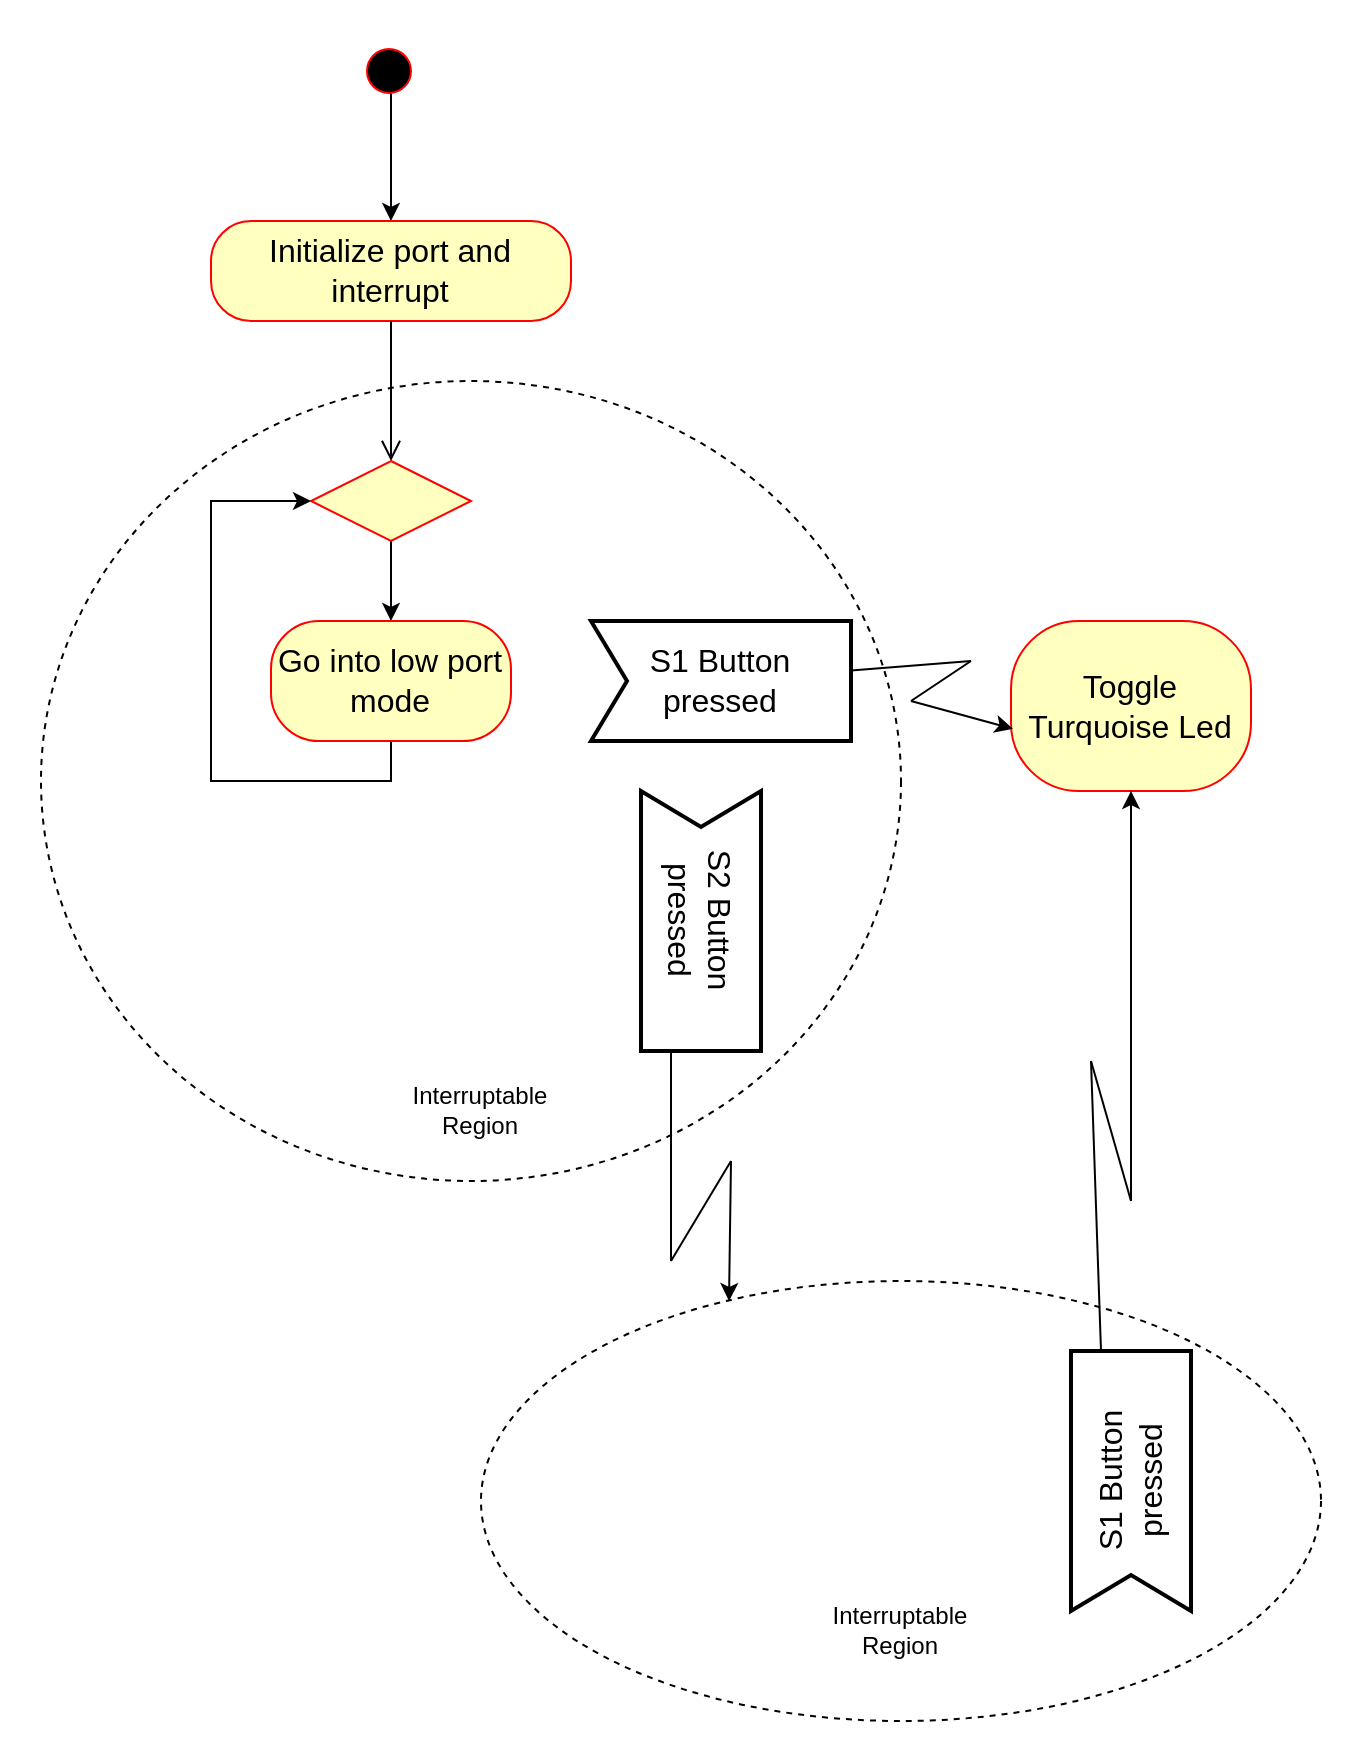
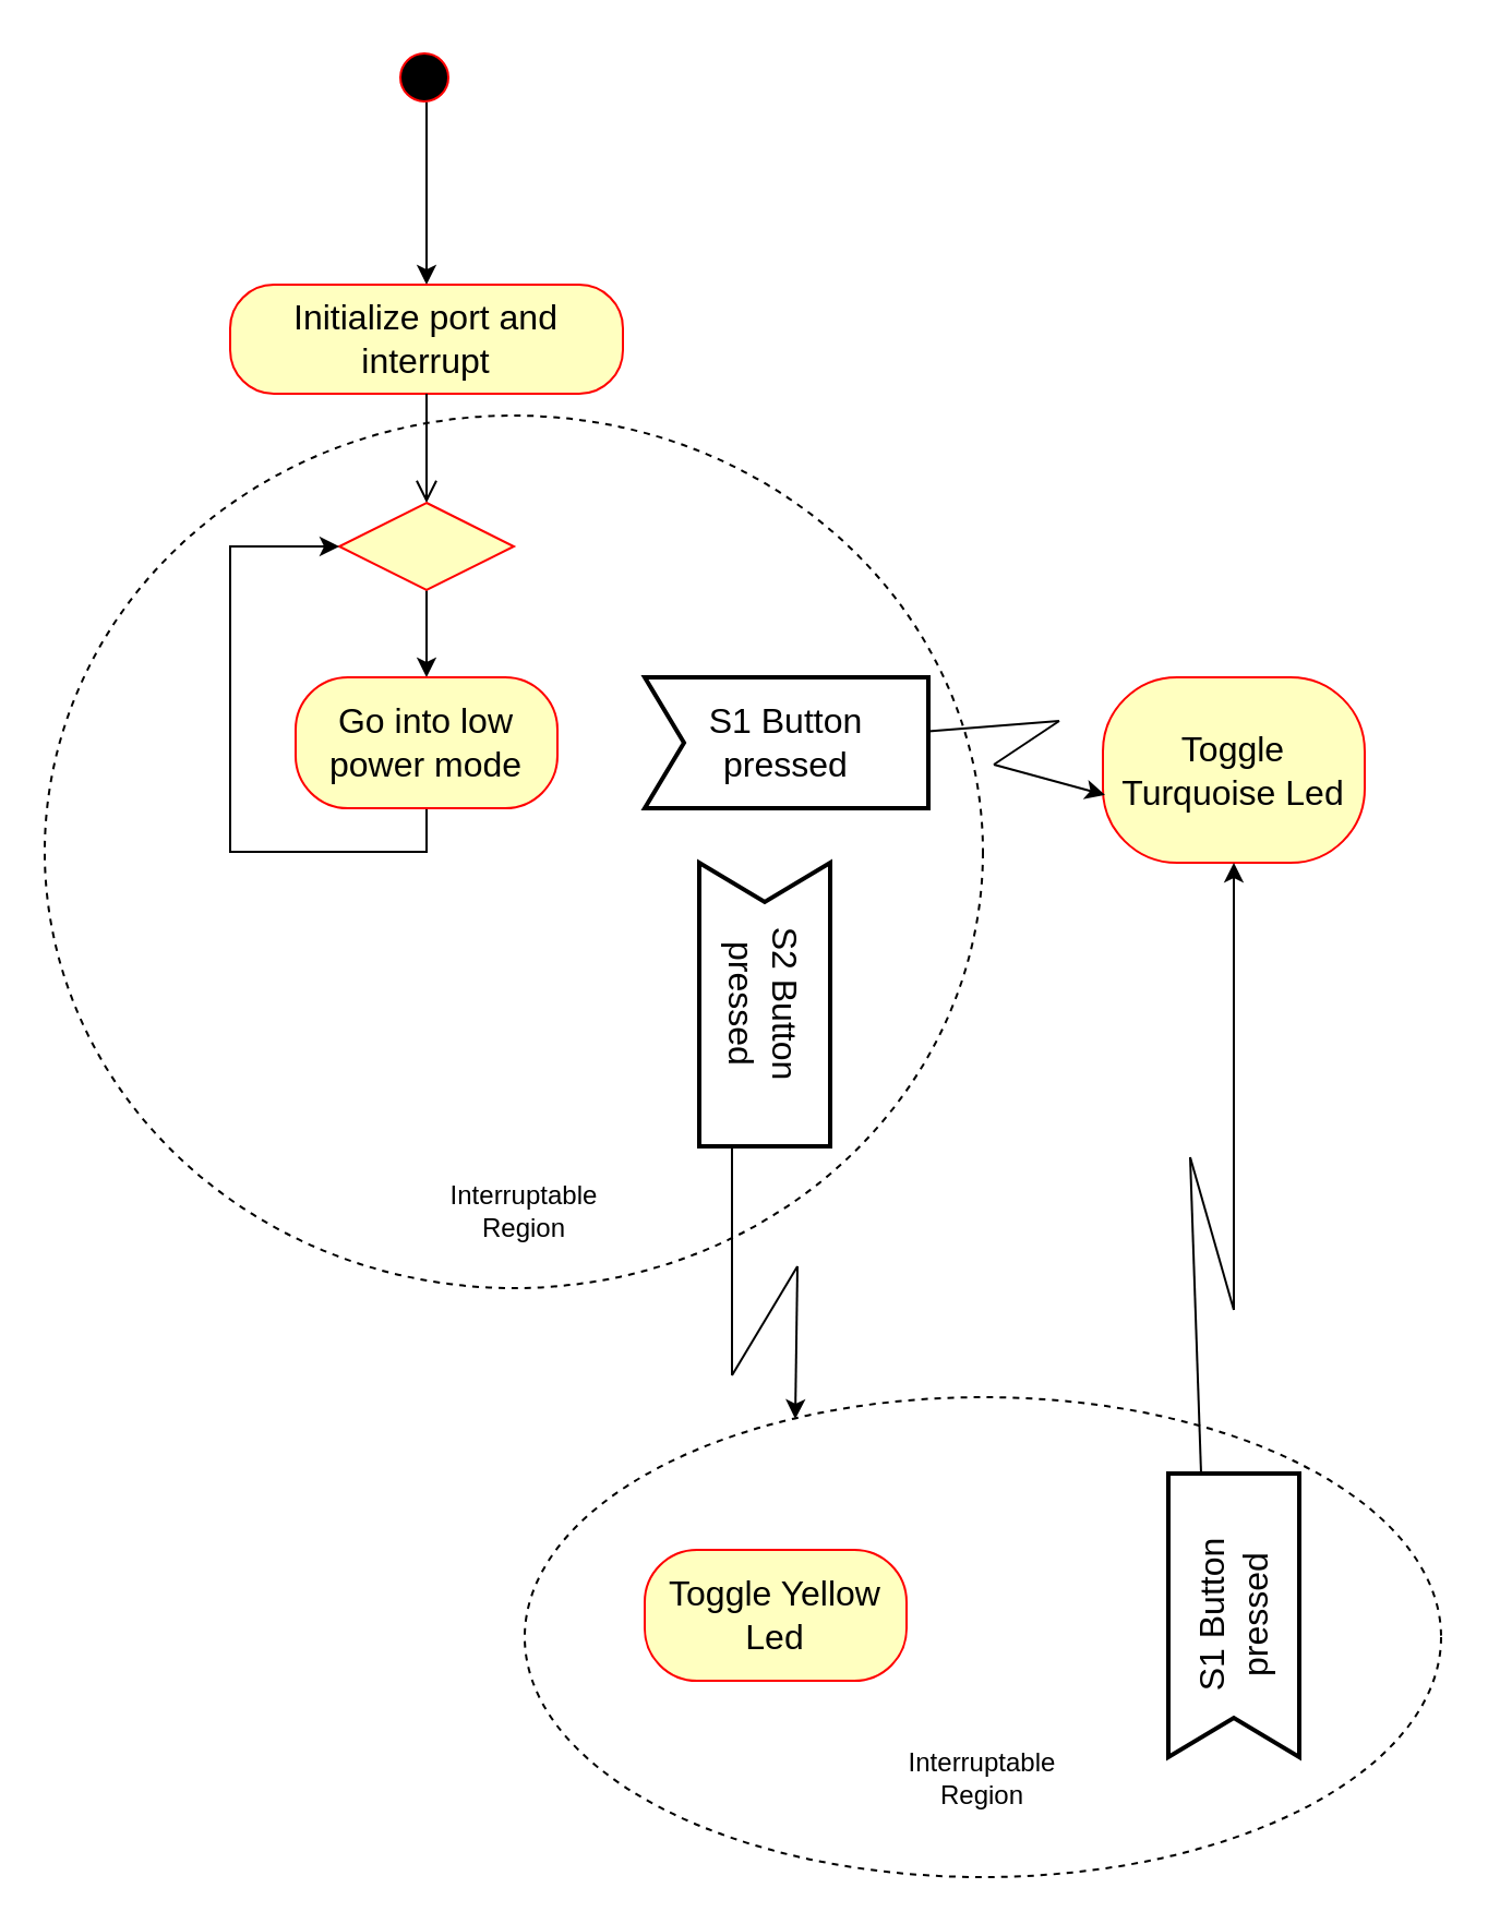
  <mxCell id="0" />
  <mxCell id="1" parent="0" />
  <mxCell id="2" value="" style="ellipse;whiteSpace=wrap;html=1;dashed=1;" vertex="1" parent="1"><mxGeometry x="240" y="640" width="420" height="220" as="geometry" /></mxCell>
  <mxCell id="3" value="" style="ellipse;whiteSpace=wrap;html=1;dashed=1;" vertex="1" parent="1"><mxGeometry x="20" y="190" width="430" height="400" as="geometry" /></mxCell>
  <mxCell id="4" style="edgeStyle=orthogonalEdgeStyle;rounded=0;orthogonalLoop=1;jettySize=auto;html=1;exitX=0.533;exitY=0.871;exitDx=0;exitDy=0;entryX=0.5;entryY=0;entryDx=0;entryDy=0;strokeColor=#000000;exitPerimeter=0;" edge="1" parent="1" source="5" target="6"><mxGeometry relative="1" as="geometry" /></mxCell>
  <mxCell id="5" value="" style="ellipse;html=1;shape=startState;fillColor=#000000;strokeColor=#ff0000;" vertex="1" parent="1"><mxGeometry x="179" y="20" width="30" height="30" as="geometry" /></mxCell>
- <mxCell id="6" value="&lt;font style=&quot;font-size: 16px&quot;&gt;Initialize port and interrupt&lt;/font&gt;" style="rounded=1;whiteSpace=wrap;html=1;arcSize=40;fontColor=#000000;fillColor=#ffffc0;strokeColor=#ff0000;" vertex="1" parent="1"><mxGeometry x="105" y="110" width="180" height="50" as="geometry" /></mxCell>
+ <mxCell id="6" value="&lt;font style=&quot;font-size: 16px&quot;&gt;Initialize port and interrupt&lt;/font&gt;" style="rounded=1;whiteSpace=wrap;html=1;arcSize=40;fontColor=#000000;fillColor=#ffffc0;strokeColor=#ff0000;" vertex="1" parent="1"><mxGeometry x="105" y="130" width="180" height="50" as="geometry" /></mxCell>
  <mxCell id="7" value="" style="edgeStyle=orthogonalEdgeStyle;html=1;verticalAlign=bottom;endArrow=open;endSize=8;strokeColor=#000000;entryX=0.5;entryY=0;entryDx=0;entryDy=0;" edge="1" source="6" parent="1" target="9"><mxGeometry relative="1" as="geometry"><mxPoint x="195" y="210" as="targetPoint" /></mxGeometry></mxCell>
  <mxCell id="8" style="edgeStyle=orthogonalEdgeStyle;rounded=0;orthogonalLoop=1;jettySize=auto;html=1;exitX=0.5;exitY=1;exitDx=0;exitDy=0;entryX=0.5;entryY=0;entryDx=0;entryDy=0;" edge="1" parent="1" source="9" target="11"><mxGeometry relative="1" as="geometry" /></mxCell>
  <mxCell id="9" value="" style="rhombus;whiteSpace=wrap;html=1;fillColor=#ffffc0;strokeColor=#ff0000;" vertex="1" parent="1"><mxGeometry x="155" y="230" width="80" height="40" as="geometry" /></mxCell>
  <mxCell id="10" style="edgeStyle=orthogonalEdgeStyle;rounded=0;orthogonalLoop=1;jettySize=auto;html=1;exitX=0.5;exitY=1;exitDx=0;exitDy=0;entryX=0;entryY=0.5;entryDx=0;entryDy=0;" edge="1" parent="1" source="11" target="9"><mxGeometry relative="1" as="geometry"><mxPoint x="95" y="310" as="targetPoint" /><Array as="points"><mxPoint x="195" y="390" /><mxPoint x="105" y="390" /><mxPoint x="105" y="250" /></Array></mxGeometry></mxCell>
- <mxCell id="11" value="&lt;font style=&quot;font-size: 16px&quot;&gt;Go into low port mode&lt;/font&gt;" style="rounded=1;whiteSpace=wrap;html=1;arcSize=40;fontColor=#000000;fillColor=#ffffc0;strokeColor=#ff0000;" vertex="1" parent="1"><mxGeometry x="135" y="310" width="120" height="60" as="geometry" /></mxCell>
+ <mxCell id="11" value="&lt;font style=&quot;font-size: 16px&quot;&gt;Go into low power mode&lt;/font&gt;" style="rounded=1;whiteSpace=wrap;html=1;arcSize=40;fontColor=#000000;fillColor=#ffffc0;strokeColor=#ff0000;" vertex="1" parent="1"><mxGeometry x="135" y="310" width="120" height="60" as="geometry" /></mxCell>
  <mxCell id="12" value="&lt;font style=&quot;font-size: 16px&quot;&gt;S1 Button pressed&lt;/font&gt;" style="html=1;shape=mxgraph.sysml.accEvent;strokeWidth=2;whiteSpace=wrap;align=center;" vertex="1" parent="1"><mxGeometry x="295" y="310" width="130" height="60" as="geometry" /></mxCell>
  <mxCell id="13" value="&lt;span style=&quot;font-size: 16px&quot;&gt;Toggle Turquoise Led&lt;/span&gt;" style="rounded=1;whiteSpace=wrap;html=1;arcSize=40;fontColor=#000000;fillColor=#ffffc0;strokeColor=#ff0000;" vertex="1" parent="1"><mxGeometry x="505" y="310" width="120" height="85" as="geometry" /></mxCell>
  <mxCell id="14" value="" style="endArrow=none;html=1;strokeColor=#000000;" edge="1" parent="1" source="12"><mxGeometry width="50" height="50" relative="1" as="geometry"><mxPoint x="95" y="470" as="sourcePoint" /><mxPoint x="485" y="330" as="targetPoint" /></mxGeometry></mxCell>
  <mxCell id="15" value="" style="endArrow=none;html=1;strokeColor=#000000;" edge="1" parent="1"><mxGeometry width="50" height="50" relative="1" as="geometry"><mxPoint x="455" y="350" as="sourcePoint" /><mxPoint x="485" y="330" as="targetPoint" /></mxGeometry></mxCell>
  <mxCell id="16" value="" style="endArrow=classic;html=1;strokeColor=#000000;entryX=0.008;entryY=0.634;entryDx=0;entryDy=0;entryPerimeter=0;" edge="1" parent="1" target="13"><mxGeometry width="50" height="50" relative="1" as="geometry"><mxPoint x="455" y="350" as="sourcePoint" /><mxPoint x="145" y="420" as="targetPoint" /></mxGeometry></mxCell>
  <mxCell id="17" value="Interruptable Region" style="text;html=1;strokeColor=none;fillColor=none;align=center;verticalAlign=middle;whiteSpace=wrap;rounded=0;dashed=1;" vertex="1" parent="1"><mxGeometry x="200" y="530" width="80" height="50" as="geometry" /></mxCell>
  <mxCell id="18" value="&lt;font style=&quot;font-size: 16px&quot;&gt;S2 Button pressed&lt;/font&gt;" style="html=1;shape=mxgraph.sysml.accEvent;strokeWidth=2;whiteSpace=wrap;align=center;rotation=90;" vertex="1" parent="1"><mxGeometry x="285" y="430" width="130" height="60" as="geometry" /></mxCell>
+ <mxCell id="19" value="&lt;font style=&quot;font-size: 16px&quot;&gt;Toggle Yellow Led&lt;/font&gt;" style="rounded=1;whiteSpace=wrap;html=1;arcSize=40;fontColor=#000000;fillColor=#ffffc0;strokeColor=#ff0000;" vertex="1" parent="1"><mxGeometry x="295" y="710" width="120" height="60" as="geometry" /></mxCell>
  <mxCell id="20" value="&lt;font style=&quot;font-size: 16px&quot;&gt;S1 Button pressed&lt;/font&gt;" style="html=1;shape=mxgraph.sysml.accEvent;strokeWidth=2;whiteSpace=wrap;align=center;rotation=-90;" vertex="1" parent="1"><mxGeometry x="500" y="710" width="130" height="60" as="geometry" /></mxCell>
  <mxCell id="21" value="" style="endArrow=none;html=1;strokeColor=#000000;entryX=1;entryY=0.75;entryDx=0;entryDy=0;entryPerimeter=0;" edge="1" parent="1" target="18"><mxGeometry width="50" height="50" relative="1" as="geometry"><mxPoint x="335" y="630" as="sourcePoint" /><mxPoint x="355" y="580" as="targetPoint" /></mxGeometry></mxCell>
  <mxCell id="22" value="" style="endArrow=none;html=1;strokeColor=#000000;" edge="1" parent="1"><mxGeometry width="50" height="50" relative="1" as="geometry"><mxPoint x="335" y="630" as="sourcePoint" /><mxPoint x="365" y="580" as="targetPoint" /></mxGeometry></mxCell>
  <mxCell id="23" value="" style="endArrow=classic;html=1;strokeColor=#000000;" edge="1" parent="1"><mxGeometry width="50" height="50" relative="1" as="geometry"><mxPoint x="365" y="580" as="sourcePoint" /><mxPoint x="364" y="650" as="targetPoint" /></mxGeometry></mxCell>
  <mxCell id="24" value="" style="endArrow=none;html=1;strokeColor=#000000;exitX=1;exitY=0.25;exitDx=0;exitDy=0;exitPerimeter=0;" edge="1" parent="1" source="20"><mxGeometry width="50" height="50" relative="1" as="geometry"><mxPoint x="555" y="670" as="sourcePoint" /><mxPoint x="545" y="530" as="targetPoint" /></mxGeometry></mxCell>
  <mxCell id="25" value="" style="endArrow=none;html=1;strokeColor=#000000;" edge="1" parent="1"><mxGeometry width="50" height="50" relative="1" as="geometry"><mxPoint x="545" y="530" as="sourcePoint" /><mxPoint x="565" y="600" as="targetPoint" /></mxGeometry></mxCell>
  <mxCell id="26" value="" style="endArrow=classic;html=1;strokeColor=#000000;entryX=0.5;entryY=1;entryDx=0;entryDy=0;" edge="1" parent="1" target="13"><mxGeometry width="50" height="50" relative="1" as="geometry"><mxPoint x="565" y="600" as="sourcePoint" /><mxPoint x="615" y="550" as="targetPoint" /></mxGeometry></mxCell>
  <mxCell id="27" value="Interruptable Region" style="text;html=1;strokeColor=none;fillColor=none;align=center;verticalAlign=middle;whiteSpace=wrap;rounded=0;dashed=1;" vertex="1" parent="1"><mxGeometry x="410" y="790" width="80" height="50" as="geometry" /></mxCell>
